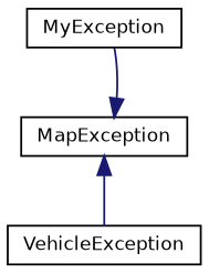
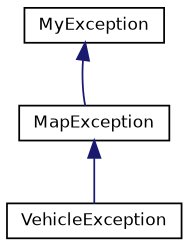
  digraph {
    rankdir=TB
    node [color=black fillcolor=white fontname=Helvetica fontsize=10 shape=record style=filled]
    edge [color=midnightblue dir=back fontname=Helvetica fontsize=10 labelfontname=Helvetica labelfontsize=10 style=solid]
    n1 [height=0.2 label=MyException width=0.4]
    n2 [height=0.2 label=MapException width=0.4]
    n3 [height=0.2 label=VehicleException width=0.4]
-   n2 -> n1
+   n1 -> n2
    n2 -> n3
  }
